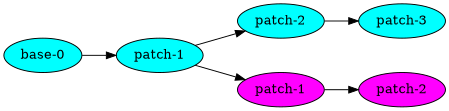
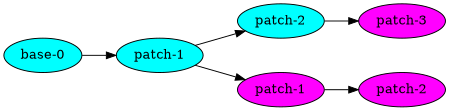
  digraph {
    fontsize=11
    nodesep=0.5
    rankdir=LR
    node [fillcolor=cyan shape=ellipse style=filled]
    n1 [label="base-0"]
    n2 [label="patch-1"]
    n3 [label="patch-2"]
-   n4 [label="patch-3"]
+   n4 [fillcolor=magenta label="patch-3"]
    n5 [fillcolor=magenta label="patch-1"]
    n6 [fillcolor=magenta label="patch-2"]
    subgraph sub_1 {
      n1
      n2
      n3
      n4
    }
    subgraph sub_2 {
      n5
      n6
    }
    n1 -> n2
    n2 -> n3
    n2 -> n5
    n3 -> n4
    n5 -> n6
  }
